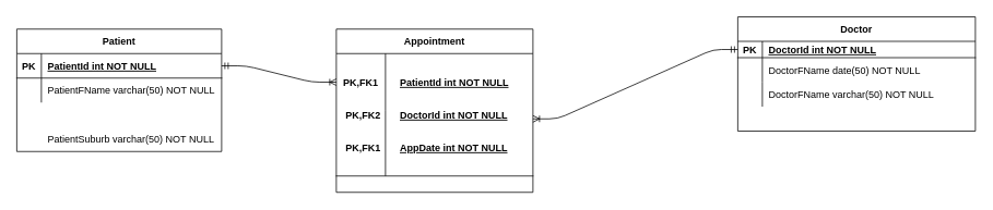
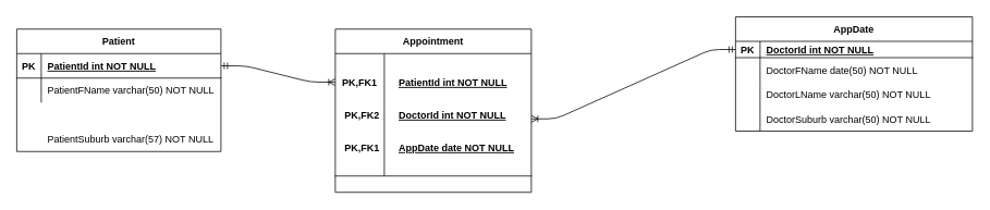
  <mxCell id="0" />
  <mxCell id="1" parent="0" />
  <mxCell id="2" value="" style="edgeStyle=entityRelationEdgeStyle;endArrow=ERoneToMany;startArrow=ERmandOne;endFill=0;startFill=0;entryX=0;entryY=0.5;entryDx=0;entryDy=0;" parent="1" source="4" target="12" edge="1"><mxGeometry width="100" height="100" relative="1" as="geometry"><mxPoint x="380" y="665" as="sourcePoint" /><mxPoint x="410" y="80" as="targetPoint" /></mxGeometry></mxCell>
  <mxCell id="3" value="Patient" style="shape=table;startSize=30;container=1;collapsible=1;childLayout=tableLayout;fixedRows=1;rowLines=0;fontStyle=1;align=center;resizeLast=1;" parent="1" vertex="1"><mxGeometry x="20" y="35" width="250" height="150" as="geometry" /></mxCell>
  <mxCell id="4" value="" style="shape=partialRectangle;collapsible=0;dropTarget=0;pointerEvents=0;fillColor=none;points=[[0,0.5],[1,0.5]];portConstraint=eastwest;top=0;left=0;right=0;bottom=1;" parent="3" vertex="1"><mxGeometry y="30" width="250" height="30" as="geometry" /></mxCell>
  <mxCell id="5" value="PK" style="shape=partialRectangle;overflow=hidden;connectable=0;fillColor=none;top=0;left=0;bottom=0;right=0;fontStyle=1;" parent="4" vertex="1"><mxGeometry width="30" height="30" as="geometry" /></mxCell>
  <mxCell id="6" value="PatientId int NOT NULL " style="shape=partialRectangle;overflow=hidden;connectable=0;fillColor=none;top=0;left=0;bottom=0;right=0;align=left;spacingLeft=6;fontStyle=5;" parent="4" vertex="1"><mxGeometry x="30" width="220" height="30" as="geometry" /></mxCell>
  <mxCell id="7" value="" style="shape=partialRectangle;collapsible=0;dropTarget=0;pointerEvents=0;fillColor=none;points=[[0,0.5],[1,0.5]];portConstraint=eastwest;top=0;left=0;right=0;bottom=0;" parent="3" vertex="1"><mxGeometry y="60" width="250" height="30" as="geometry" /></mxCell>
  <mxCell id="8" value="" style="shape=partialRectangle;overflow=hidden;connectable=0;fillColor=none;top=0;left=0;bottom=0;right=0;" parent="7" vertex="1"><mxGeometry width="30" height="30" as="geometry" /></mxCell>
  <mxCell id="9" value="PatientFName varchar(50) NOT NULL" style="shape=partialRectangle;overflow=hidden;connectable=0;fillColor=none;top=0;left=0;bottom=0;right=0;align=left;spacingLeft=6;" parent="7" vertex="1"><mxGeometry x="30" width="220" height="30" as="geometry" /></mxCell>
- <mxCell id="10" value="PatientSuburb varchar(50) NOT NULL" style="shape=partialRectangle;overflow=hidden;connectable=0;fillColor=none;top=0;left=0;bottom=0;right=0;align=left;spacingLeft=6;" vertex="1" parent="1"><mxGeometry x="50" y="155" width="220" height="30" as="geometry" /></mxCell>
+ <mxCell id="10" value="PatientSuburb varchar(57) NOT NULL" style="shape=partialRectangle;overflow=hidden;connectable=0;fillColor=none;top=0;left=0;bottom=0;right=0;align=left;spacingLeft=6;" vertex="1" parent="1"><mxGeometry x="50" y="155" width="220" height="30" as="geometry" /></mxCell>
  <mxCell id="11" value="Appointment" style="shape=table;startSize=30;container=1;collapsible=1;childLayout=tableLayout;fixedRows=1;rowLines=0;fontStyle=1;align=center;resizeLast=1;strokeColor=#000000;" vertex="1" parent="1"><mxGeometry x="410" y="35" width="240" height="200" as="geometry" /></mxCell>
  <mxCell id="12" value="" style="shape=partialRectangle;collapsible=0;dropTarget=0;pointerEvents=0;fillColor=none;top=0;left=0;bottom=0;right=0;points=[[0,0.5],[1,0.5]];portConstraint=eastwest;" vertex="1" parent="11"><mxGeometry y="30" width="240" height="70" as="geometry" /></mxCell>
  <mxCell id="13" value="PK,FK1" style="shape=partialRectangle;connectable=0;fillColor=none;top=0;left=0;bottom=0;right=0;fontStyle=1;overflow=hidden;" vertex="1" parent="12"><mxGeometry width="60" height="70" as="geometry" /></mxCell>
  <mxCell id="14" value="" style="shape=partialRectangle;connectable=0;fillColor=none;top=0;left=0;bottom=0;right=0;align=left;spacingLeft=6;fontStyle=5;overflow=hidden;" vertex="1" parent="12"><mxGeometry x="60" width="180" height="70" as="geometry" /></mxCell>
  <mxCell id="15" value="" style="shape=partialRectangle;collapsible=0;dropTarget=0;pointerEvents=0;fillColor=none;top=0;left=0;bottom=1;right=0;points=[[0,0.5],[1,0.5]];portConstraint=eastwest;" vertex="1" parent="11"><mxGeometry y="100" width="240" height="80" as="geometry" /></mxCell>
  <mxCell id="16" value="" style="shape=partialRectangle;connectable=0;fillColor=none;top=0;left=0;bottom=0;right=0;fontStyle=1;overflow=hidden;" vertex="1" parent="15"><mxGeometry width="60" height="80" as="geometry" /></mxCell>
  <mxCell id="17" value="" style="shape=partialRectangle;connectable=0;fillColor=none;top=0;left=0;bottom=0;right=0;align=left;spacingLeft=6;fontStyle=5;overflow=hidden;" vertex="1" parent="15"><mxGeometry x="60" width="180" height="80" as="geometry" /></mxCell>
- <mxCell id="18" value="Doctor" style="shape=table;startSize=30;container=1;collapsible=1;childLayout=tableLayout;fixedRows=1;rowLines=0;fontStyle=1;align=center;resizeLast=1;strokeColor=#000000;" vertex="1" parent="1"><mxGeometry x="900" y="20" width="290" height="140" as="geometry" /></mxCell>
+ <mxCell id="18" value="AppDate" style="shape=table;startSize=30;container=1;collapsible=1;childLayout=tableLayout;fixedRows=1;rowLines=0;fontStyle=1;align=center;resizeLast=1;strokeColor=#000000;" vertex="1" parent="1"><mxGeometry x="900" y="20" width="290" height="140" as="geometry" /></mxCell>
  <mxCell id="19" value="" style="shape=partialRectangle;collapsible=0;dropTarget=0;pointerEvents=0;fillColor=none;top=0;left=0;bottom=1;right=0;points=[[0,0.5],[1,0.5]];portConstraint=eastwest;" vertex="1" parent="18"><mxGeometry y="30" width="290" height="20" as="geometry" /></mxCell>
  <mxCell id="20" value="PK" style="shape=partialRectangle;connectable=0;fillColor=none;top=0;left=0;bottom=0;right=0;fontStyle=1;overflow=hidden;" vertex="1" parent="19"><mxGeometry width="30" height="20" as="geometry" /></mxCell>
  <mxCell id="21" value="DoctorId int NOT NULL" style="shape=partialRectangle;connectable=0;fillColor=none;top=0;left=0;bottom=0;right=0;align=left;spacingLeft=6;fontStyle=5;overflow=hidden;" vertex="1" parent="19"><mxGeometry x="30" width="260" height="20" as="geometry" /></mxCell>
  <mxCell id="22" value="" style="shape=partialRectangle;collapsible=0;dropTarget=0;pointerEvents=0;fillColor=none;top=0;left=0;bottom=0;right=0;points=[[0,0.5],[1,0.5]];portConstraint=eastwest;" vertex="1" parent="18"><mxGeometry y="50" width="290" height="30" as="geometry" /></mxCell>
  <mxCell id="23" value="" style="shape=partialRectangle;connectable=0;fillColor=none;top=0;left=0;bottom=0;right=0;editable=1;overflow=hidden;" vertex="1" parent="22"><mxGeometry width="30" height="30" as="geometry" /></mxCell>
  <mxCell id="24" value="DoctorFName date(50) NOT NULL" style="shape=partialRectangle;connectable=0;fillColor=none;top=0;left=0;bottom=0;right=0;align=left;spacingLeft=6;overflow=hidden;" vertex="1" parent="22"><mxGeometry x="30" width="260" height="30" as="geometry" /></mxCell>
  <mxCell id="25" value="" style="shape=partialRectangle;collapsible=0;dropTarget=0;pointerEvents=0;fillColor=none;top=0;left=0;bottom=0;right=0;points=[[0,0.5],[1,0.5]];portConstraint=eastwest;" vertex="1" parent="18"><mxGeometry y="80" width="290" height="30" as="geometry" /></mxCell>
  <mxCell id="26" value="" style="shape=partialRectangle;connectable=0;fillColor=none;top=0;left=0;bottom=0;right=0;editable=1;overflow=hidden;" vertex="1" parent="25"><mxGeometry width="30" height="30" as="geometry" /></mxCell>
- <mxCell id="27" value="DoctorFName varchar(50) NOT NULL" style="shape=partialRectangle;connectable=0;fillColor=none;top=0;left=0;bottom=0;right=0;align=left;spacingLeft=6;overflow=hidden;" vertex="1" parent="25"><mxGeometry x="30" width="260" height="30" as="geometry" /></mxCell>
+ <mxCell id="27" value="DoctorLName varchar(50) NOT NULL" style="shape=partialRectangle;connectable=0;fillColor=none;top=0;left=0;bottom=0;right=0;align=left;spacingLeft=6;overflow=hidden;" vertex="1" parent="25"><mxGeometry x="30" width="260" height="30" as="geometry" /></mxCell>
  <mxCell id="28" value="" style="shape=partialRectangle;collapsible=0;dropTarget=0;pointerEvents=0;fillColor=none;top=0;left=0;bottom=0;right=0;points=[[0,0.5],[1,0.5]];portConstraint=eastwest;" vertex="1" parent="18"><mxGeometry y="110" width="290" height="30" as="geometry" /></mxCell>
  <mxCell id="29" value="" style="shape=partialRectangle;connectable=0;fillColor=none;top=0;left=0;bottom=0;right=0;editable=1;overflow=hidden;" vertex="1" parent="28"><mxGeometry width="30" height="30" as="geometry" /></mxCell>
+ <mxCell id="30" value="DoctorSuburb varchar(50) NOT NULL" style="shape=partialRectangle;connectable=0;fillColor=none;top=0;left=0;bottom=0;right=0;align=left;spacingLeft=6;overflow=hidden;" vertex="1" parent="28"><mxGeometry x="30" width="260" height="30" as="geometry" /></mxCell>
  <mxCell id="31" value="" style="edgeStyle=entityRelationEdgeStyle;endArrow=ERmandOne;startArrow=ERoneToMany;endFill=0;startFill=0;entryX=0;entryY=0.5;entryDx=0;entryDy=0;" edge="1" parent="1" target="19"><mxGeometry width="100" height="100" relative="1" as="geometry"><mxPoint x="650" y="145" as="sourcePoint" /><mxPoint x="750" y="115" as="targetPoint" /></mxGeometry></mxCell>
  <mxCell id="32" value="" style="shape=partialRectangle;collapsible=0;dropTarget=0;pointerEvents=0;fillColor=none;top=0;left=0;bottom=0;right=0;points=[[0,0.5],[1,0.5]];portConstraint=eastwest;" vertex="1" parent="1"><mxGeometry x="420" y="125" width="230" height="30" as="geometry" /></mxCell>
  <mxCell id="33" value="PK,FK2" style="shape=partialRectangle;connectable=0;fillColor=none;top=0;left=0;bottom=0;right=0;fontStyle=1;overflow=hidden;" vertex="1" parent="32"><mxGeometry width="46.0" height="30" as="geometry" /></mxCell>
  <mxCell id="34" value="" style="shape=partialRectangle;collapsible=0;dropTarget=0;pointerEvents=0;fillColor=none;top=0;left=0;bottom=0;right=0;points=[[0,0.5],[1,0.5]];portConstraint=eastwest;" vertex="1" parent="1"><mxGeometry x="420" y="165" width="230" height="30" as="geometry" /></mxCell>
  <mxCell id="35" value="PK,FK1" style="shape=partialRectangle;connectable=0;fillColor=none;top=0;left=0;bottom=0;right=0;fontStyle=1;overflow=hidden;" vertex="1" parent="34"><mxGeometry width="46.0" height="30" as="geometry" /></mxCell>
  <mxCell id="36" value="DoctorId int NOT NULL" style="shape=partialRectangle;connectable=0;fillColor=none;top=0;left=0;bottom=0;right=0;align=left;spacingLeft=6;fontStyle=5;overflow=hidden;" vertex="1" parent="1"><mxGeometry x="480" y="125" width="184.0" height="30" as="geometry" /></mxCell>
- <mxCell id="37" value="AppDate int NOT NULL" style="shape=partialRectangle;connectable=0;fillColor=none;top=0;left=0;bottom=0;right=0;align=left;spacingLeft=6;fontStyle=5;overflow=hidden;" vertex="1" parent="1"><mxGeometry x="480" y="165" width="184.0" height="30" as="geometry" /></mxCell>
+ <mxCell id="37" value="AppDate date NOT NULL" style="shape=partialRectangle;connectable=0;fillColor=none;top=0;left=0;bottom=0;right=0;align=left;spacingLeft=6;fontStyle=5;overflow=hidden;" vertex="1" parent="1"><mxGeometry x="480" y="165" width="184.0" height="30" as="geometry" /></mxCell>
  <mxCell id="38" value="PatientId int NOT NULL" style="shape=partialRectangle;connectable=0;fillColor=none;top=0;left=0;bottom=0;right=0;align=left;spacingLeft=6;fontStyle=5;overflow=hidden;" vertex="1" parent="1"><mxGeometry x="480" y="85" width="184.0" height="30" as="geometry" /></mxCell>
